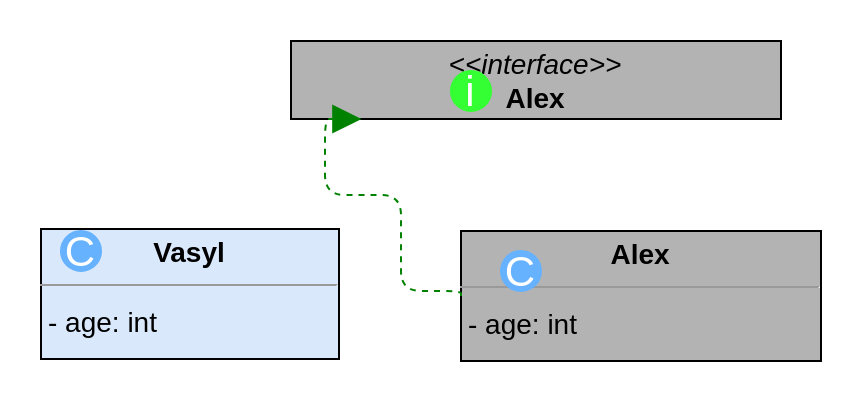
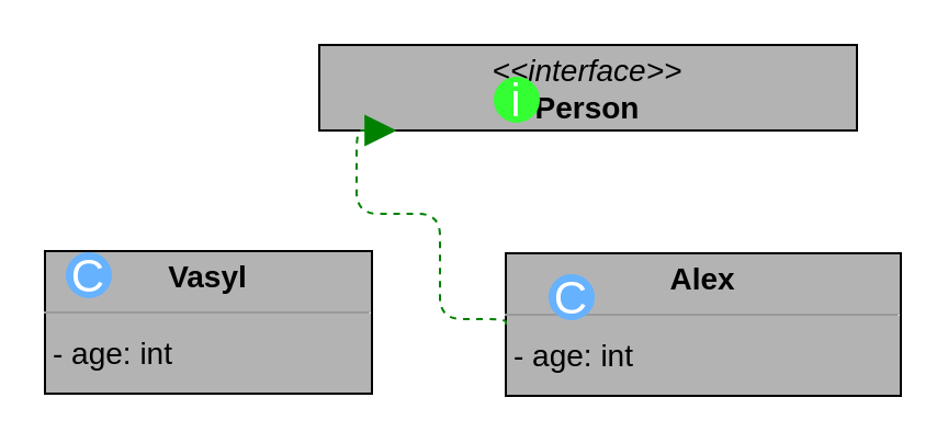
  <mxCell id="0" />
  <mxCell id="1" parent="0" />
  <mxCell id="2" value="&lt;p style=&quot;margin:0px;margin-top:4px;text-align:center;&quot;&gt;&lt;b&gt;Alex&lt;/b&gt;&lt;/p&gt;&lt;hr size=&quot;1&quot;/&gt;&lt;p style=&quot;margin:0 0 0 4px;line-height:1.6;&quot;&gt;- age: int&lt;/p&gt;" style="verticalAlign=top;align=left;overflow=fill;fontSize=14;fontFamily=Helvetica;html=1;rounded=0;shadow=0;comic=0;labelBackgroundColor=none;strokeWidth=1;fillColor=#B3B3B3;" parent="1" vertex="1"><mxGeometry x="230" y="115" width="180" height="65" as="geometry" /></mxCell>
- <mxCell id="3" value="&lt;p style=&quot;margin:0px;margin-top:4px;text-align:center;&quot;&gt;&lt;i&gt;&amp;lt;&amp;lt;interface&amp;gt;&amp;gt;&lt;/i&gt;&lt;br/&gt;&lt;b&gt;Alex&lt;/b&gt;&lt;/p&gt;&lt;hr size=&quot;1&quot;/&gt;" style="verticalAlign=top;align=left;overflow=fill;fontSize=14;fontFamily=Helvetica;html=1;rounded=0;shadow=0;comic=0;labelBackgroundColor=none;strokeWidth=1;fillColor=#B3B3B3;" parent="1" vertex="1"><mxGeometry x="145" y="20" width="245" height="39" as="geometry" /></mxCell>
- <mxCell id="4" value="&lt;p style=&quot;margin:0px;margin-top:4px;text-align:center;&quot;&gt;&lt;b&gt;Vasyl&lt;/b&gt;&lt;/p&gt;&lt;hr size=&quot;1&quot;/&gt;&lt;p style=&quot;margin:0 0 0 4px;line-height:1.6;&quot;&gt;- age: int&lt;/p&gt;" style="verticalAlign=top;align=left;overflow=fill;fontSize=14;fontFamily=Helvetica;html=1;rounded=0;shadow=0;comic=0;labelBackgroundColor=none;strokeWidth=1;fillColor=#dae8fc;" parent="1" vertex="1"><mxGeometry x="20" y="114" width="149" height="65" as="geometry" /></mxCell>
+ <mxCell id="3" value="&lt;p style=&quot;margin:0px;margin-top:4px;text-align:center;&quot;&gt;&lt;i&gt;&amp;lt;&amp;lt;interface&amp;gt;&amp;gt;&lt;/i&gt;&lt;br/&gt;&lt;b&gt;Person&lt;/b&gt;&lt;/p&gt;&lt;hr size=&quot;1&quot;/&gt;" style="verticalAlign=top;align=left;overflow=fill;fontSize=14;fontFamily=Helvetica;html=1;rounded=0;shadow=0;comic=0;labelBackgroundColor=none;strokeWidth=1;fillColor=#B3B3B3;" parent="1" vertex="1"><mxGeometry x="145" y="20" width="245" height="39" as="geometry" /></mxCell>
+ <mxCell id="4" value="&lt;p style=&quot;margin:0px;margin-top:4px;text-align:center;&quot;&gt;&lt;b&gt;Vasyl&lt;/b&gt;&lt;/p&gt;&lt;hr size=&quot;1&quot;/&gt;&lt;p style=&quot;margin:0 0 0 4px;line-height:1.6;&quot;&gt;- age: int&lt;/p&gt;" style="verticalAlign=top;align=left;overflow=fill;fontSize=14;fontFamily=Helvetica;html=1;rounded=0;shadow=0;comic=0;labelBackgroundColor=none;strokeWidth=1;fillColor=#B3B3B3;" parent="1" vertex="1"><mxGeometry x="20" y="114" width="149" height="65" as="geometry" /></mxCell>
  <mxCell id="5" value="" style="html=1;rounded=1;edgeStyle=orthogonalEdgeStyle;dashed=1;startArrow=none;endArrow=block;endSize=12;strokeColor=#008200;exitX=0.000;exitY=0.500;exitDx=0;exitDy=0;entryX=0.143;entryY=1.001;entryDx=0;entryDy=0;" parent="1" source="2" target="3" edge="1"><mxGeometry width="50" height="50" relative="1" as="geometry"><Array as="points"><mxPoint x="200" y="145" /><mxPoint x="200" y="97" /><mxPoint x="162" y="97" /></Array></mxGeometry></mxCell>
  <mxCell id="6" value="&lt;font color=&quot;#ffffff&quot; style=&quot;font-size: 21px;&quot;&gt;i&lt;/font&gt;" style="ellipse;whiteSpace=wrap;html=1;aspect=fixed;fillColor=#33FF33;strokeColor=#33FF33;" parent="1" vertex="1"><mxGeometry x="225" y="35" width="20" height="20" as="geometry" /></mxCell>
  <mxCell id="7" value="&lt;font style=&quot;font-size: 21px;&quot; color=&quot;#ffffff&quot;&gt;C&lt;/font&gt;" style="ellipse;whiteSpace=wrap;html=1;aspect=fixed;fillColor=#66B2FF;strokeColor=#66B2FF;" parent="1" vertex="1"><mxGeometry x="30" y="115" width="20" height="20" as="geometry" /></mxCell>
  <mxCell id="8" value="&lt;font style=&quot;font-size: 21px;&quot; color=&quot;#ffffff&quot;&gt;C&lt;/font&gt;" style="ellipse;whiteSpace=wrap;html=1;aspect=fixed;fillColor=#66B2FF;strokeColor=#66B2FF;" parent="1" vertex="1"><mxGeometry x="250" y="125" width="20" height="20" as="geometry" /></mxCell>
